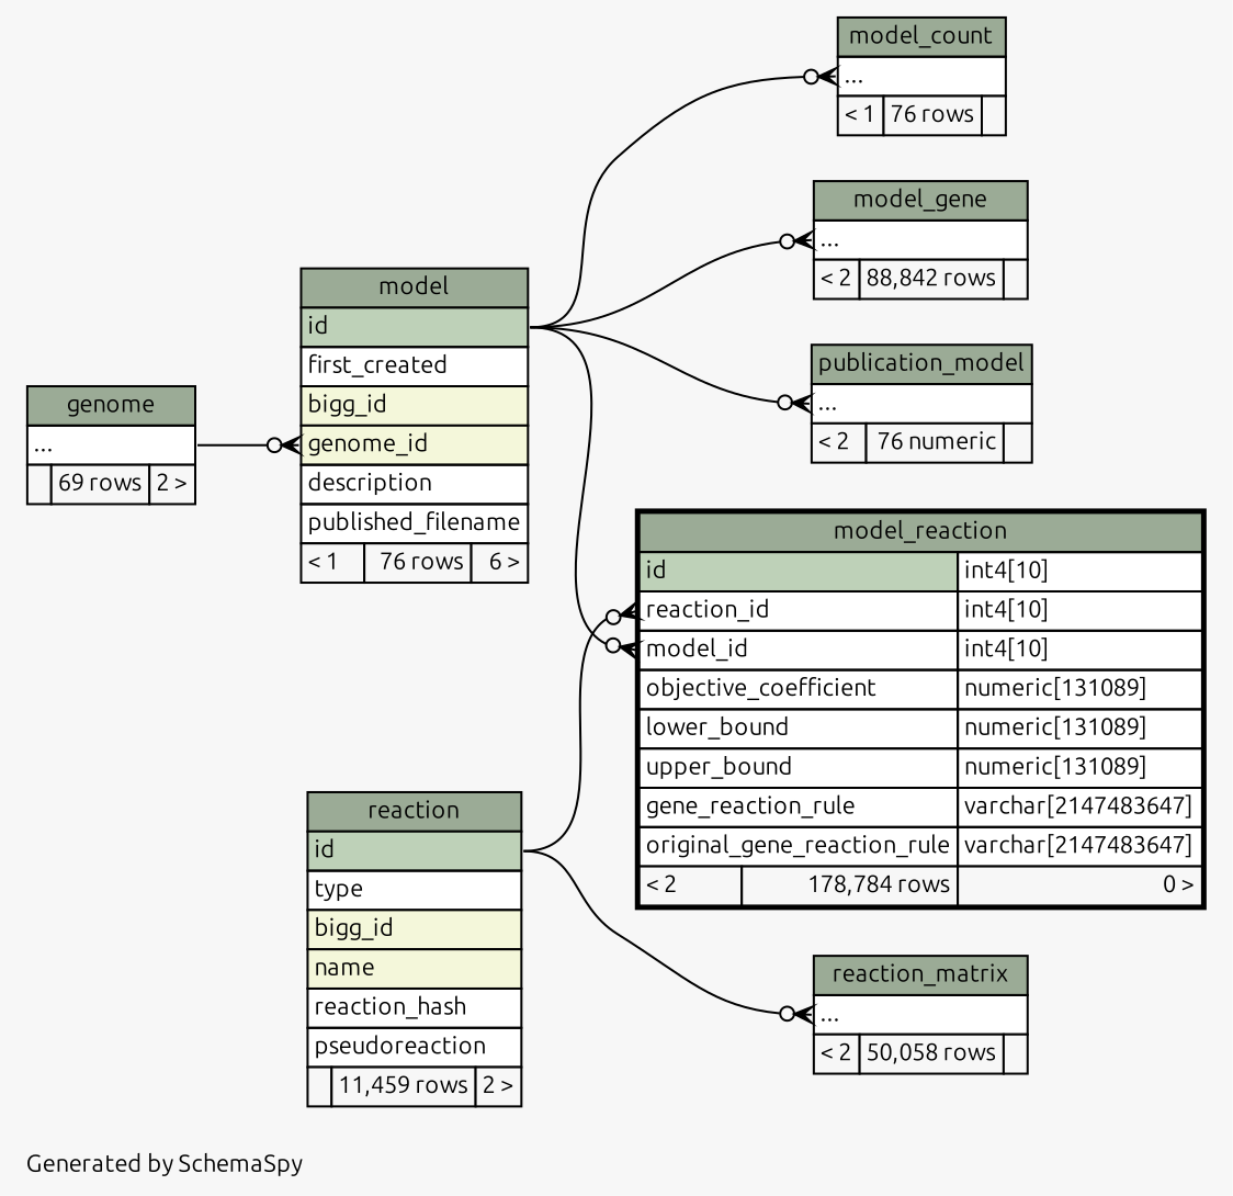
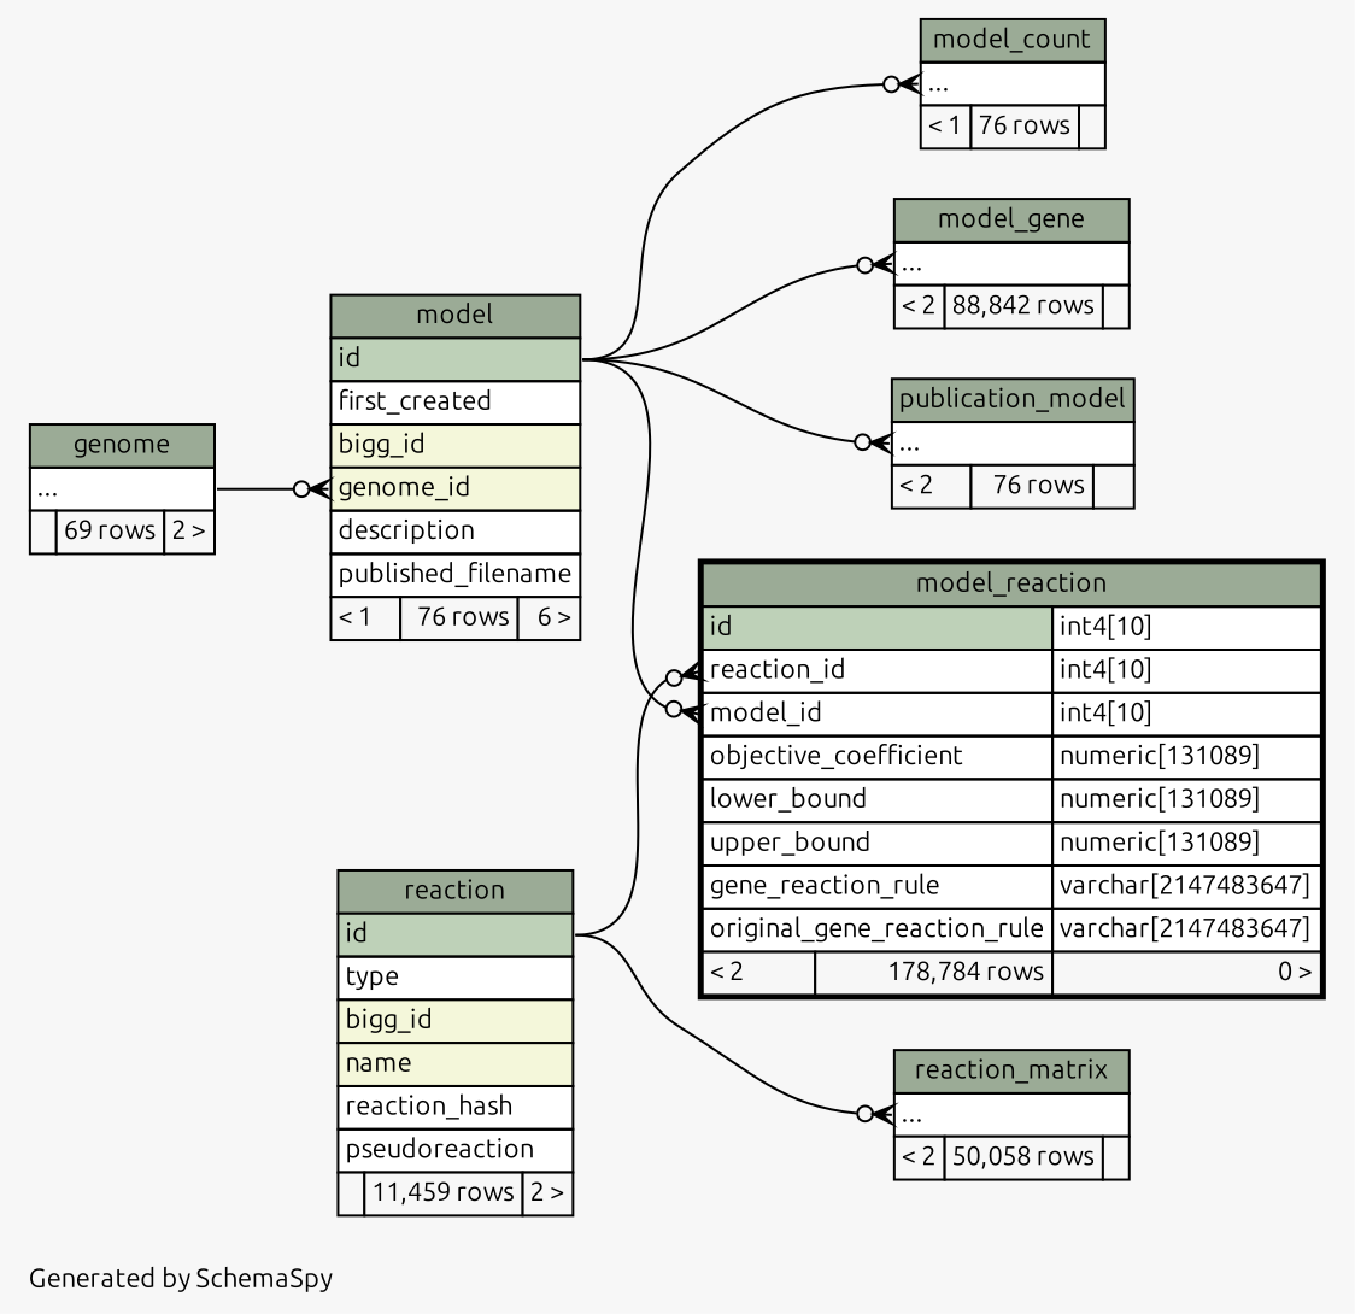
  digraph {
    bgcolor="#f7f7f7"
    fontname=Ubuntu
    fontsize=11
    label="\nGenerated by SchemaSpy"
    labeljust=l
    nodesep=0.18
    rankdir=RL
    ranksep=0.46
    node [fontname=Ubuntu fontsize=11 shape=plaintext]
    edge [arrowhead=none arrowsize=0.8 arrowtail=crowodot dir=back fontname=Ubuntu headport="id:e" tailport="elipses:w"]
    n1 [label=<     <TABLE BORDER="0" CELLBORDER="1" CELLSPACING="0" BGCOLOR="#ffffff">       <TR><TD COLSPAN="3" BGCOLOR="#9bab96" ALIGN="CENTER">model</TD></TR>       <TR><TD PORT="id" COLSPAN="3" BGCOLOR="#bed1b8" ALIGN="LEFT">id</TD></TR>       <TR><TD PORT="first_created" COLSPAN="3" ALIGN="LEFT">first_created</TD></TR>       <TR><TD PORT="bigg_id" COLSPAN="3" BGCOLOR="#f4f7da" ALIGN="LEFT">bigg_id</TD></TR>       <TR><TD PORT="genome_id" COLSPAN="3" BGCOLOR="#f4f7da" ALIGN="LEFT">genome_id</TD></TR>       <TR><TD PORT="description" COLSPAN="3" ALIGN="LEFT">description</TD></TR>       <TR><TD PORT="published_filename" COLSPAN="3" ALIGN="LEFT">published_filename</TD></TR>       <TR><TD ALIGN="LEFT" BGCOLOR="#f7f7f7">&lt; 1</TD><TD ALIGN="RIGHT" BGCOLOR="#f7f7f7">76 rows</TD><TD ALIGN="RIGHT" BGCOLOR="#f7f7f7">6 &gt;</TD></TR>     </TABLE>>]
    n2 [label=<     <TABLE BORDER="0" CELLBORDER="1" CELLSPACING="0" BGCOLOR="#ffffff">       <TR><TD COLSPAN="3" BGCOLOR="#9bab96" ALIGN="CENTER">genome</TD></TR>       <TR><TD PORT="elipses" COLSPAN="3" ALIGN="LEFT">...</TD></TR>       <TR><TD ALIGN="LEFT" BGCOLOR="#f7f7f7">  </TD><TD ALIGN="RIGHT" BGCOLOR="#f7f7f7">69 rows</TD><TD ALIGN="RIGHT" BGCOLOR="#f7f7f7">2 &gt;</TD></TR>     </TABLE>>]
    n3 [label=<     <TABLE BORDER="0" CELLBORDER="1" CELLSPACING="0" BGCOLOR="#ffffff">       <TR><TD COLSPAN="3" BGCOLOR="#9bab96" ALIGN="CENTER">model_count</TD></TR>       <TR><TD PORT="elipses" COLSPAN="3" ALIGN="LEFT">...</TD></TR>       <TR><TD ALIGN="LEFT" BGCOLOR="#f7f7f7">&lt; 1</TD><TD ALIGN="RIGHT" BGCOLOR="#f7f7f7">76 rows</TD><TD ALIGN="RIGHT" BGCOLOR="#f7f7f7">  </TD></TR>     </TABLE>>]
    n4 [label=<     <TABLE BORDER="0" CELLBORDER="1" CELLSPACING="0" BGCOLOR="#ffffff">       <TR><TD COLSPAN="3" BGCOLOR="#9bab96" ALIGN="CENTER">model_gene</TD></TR>       <TR><TD PORT="elipses" COLSPAN="3" ALIGN="LEFT">...</TD></TR>       <TR><TD ALIGN="LEFT" BGCOLOR="#f7f7f7">&lt; 2</TD><TD ALIGN="RIGHT" BGCOLOR="#f7f7f7">88,842 rows</TD><TD ALIGN="RIGHT" BGCOLOR="#f7f7f7">  </TD></TR>     </TABLE>>]
    n5 [label=<     <TABLE BORDER="2" CELLBORDER="1" CELLSPACING="0" BGCOLOR="#ffffff">       <TR><TD COLSPAN="3" BGCOLOR="#9bab96" ALIGN="CENTER">model_reaction</TD></TR>       <TR><TD PORT="id" COLSPAN="2" BGCOLOR="#bed1b8" ALIGN="LEFT">id</TD><TD PORT="id.type" ALIGN="LEFT">int4[10]</TD></TR>       <TR><TD PORT="reaction_id" COLSPAN="2" ALIGN="LEFT">reaction_id</TD><TD PORT="reaction_id.type" ALIGN="LEFT">int4[10]</TD></TR>       <TR><TD PORT="model_id" COLSPAN="2" ALIGN="LEFT">model_id</TD><TD PORT="model_id.type" ALIGN="LEFT">int4[10]</TD></TR>       <TR><TD PORT="objective_coefficient" COLSPAN="2" ALIGN="LEFT">objective_coefficient</TD><TD PORT="objective_coefficient.type" ALIGN="LEFT">numeric[131089]</TD></TR>       <TR><TD PORT="lower_bound" COLSPAN="2" ALIGN="LEFT">lower_bound</TD><TD PORT="lower_bound.type" ALIGN="LEFT">numeric[131089]</TD></TR>       <TR><TD PORT="upper_bound" COLSPAN="2" ALIGN="LEFT">upper_bound</TD><TD PORT="upper_bound.type" ALIGN="LEFT">numeric[131089]</TD></TR>       <TR><TD PORT="gene_reaction_rule" COLSPAN="2" ALIGN="LEFT">gene_reaction_rule</TD><TD PORT="gene_reaction_rule.type" ALIGN="LEFT">varchar[2147483647]</TD></TR>       <TR><TD PORT="original_gene_reaction_rule" COLSPAN="2" ALIGN="LEFT">original_gene_reaction_rule</TD><TD PORT="original_gene_reaction_rule.type" ALIGN="LEFT">varchar[2147483647]</TD></TR>       <TR><TD ALIGN="LEFT" BGCOLOR="#f7f7f7">&lt; 2</TD><TD ALIGN="RIGHT" BGCOLOR="#f7f7f7">178,784 rows</TD><TD ALIGN="RIGHT" BGCOLOR="#f7f7f7">0 &gt;</TD></TR>     </TABLE>>]
    n6 [label=<     <TABLE BORDER="0" CELLBORDER="1" CELLSPACING="0" BGCOLOR="#ffffff">       <TR><TD COLSPAN="3" BGCOLOR="#9bab96" ALIGN="CENTER">reaction</TD></TR>       <TR><TD PORT="id" COLSPAN="3" BGCOLOR="#bed1b8" ALIGN="LEFT">id</TD></TR>       <TR><TD PORT="type" COLSPAN="3" ALIGN="LEFT">type</TD></TR>       <TR><TD PORT="bigg_id" COLSPAN="3" BGCOLOR="#f4f7da" ALIGN="LEFT">bigg_id</TD></TR>       <TR><TD PORT="name" COLSPAN="3" BGCOLOR="#f4f7da" ALIGN="LEFT">name</TD></TR>       <TR><TD PORT="reaction_hash" COLSPAN="3" ALIGN="LEFT">reaction_hash</TD></TR>       <TR><TD PORT="pseudoreaction" COLSPAN="3" ALIGN="LEFT">pseudoreaction</TD></TR>       <TR><TD ALIGN="LEFT" BGCOLOR="#f7f7f7">  </TD><TD ALIGN="RIGHT" BGCOLOR="#f7f7f7">11,459 rows</TD><TD ALIGN="RIGHT" BGCOLOR="#f7f7f7">2 &gt;</TD></TR>     </TABLE>>]
-   n7 [label=<     <TABLE BORDER="0" CELLBORDER="1" CELLSPACING="0" BGCOLOR="#ffffff">       <TR><TD COLSPAN="3" BGCOLOR="#9bab96" ALIGN="CENTER">publication_model</TD></TR>       <TR><TD PORT="elipses" COLSPAN="3" ALIGN="LEFT">...</TD></TR>       <TR><TD ALIGN="LEFT" BGCOLOR="#f7f7f7">&lt; 2</TD><TD ALIGN="RIGHT" BGCOLOR="#f7f7f7">76 numeric</TD><TD ALIGN="RIGHT" BGCOLOR="#f7f7f7">  </TD></TR>     </TABLE>>]
+   n7 [label=<     <TABLE BORDER="0" CELLBORDER="1" CELLSPACING="0" BGCOLOR="#ffffff">       <TR><TD COLSPAN="3" BGCOLOR="#9bab96" ALIGN="CENTER">publication_model</TD></TR>       <TR><TD PORT="elipses" COLSPAN="3" ALIGN="LEFT">...</TD></TR>       <TR><TD ALIGN="LEFT" BGCOLOR="#f7f7f7">&lt; 2</TD><TD ALIGN="RIGHT" BGCOLOR="#f7f7f7">76 rows</TD><TD ALIGN="RIGHT" BGCOLOR="#f7f7f7">  </TD></TR>     </TABLE>>]
    n8 [label=<     <TABLE BORDER="0" CELLBORDER="1" CELLSPACING="0" BGCOLOR="#ffffff">       <TR><TD COLSPAN="3" BGCOLOR="#9bab96" ALIGN="CENTER">reaction_matrix</TD></TR>       <TR><TD PORT="elipses" COLSPAN="3" ALIGN="LEFT">...</TD></TR>       <TR><TD ALIGN="LEFT" BGCOLOR="#f7f7f7">&lt; 2</TD><TD ALIGN="RIGHT" BGCOLOR="#f7f7f7">50,058 rows</TD><TD ALIGN="RIGHT" BGCOLOR="#f7f7f7">  </TD></TR>     </TABLE>>]
    n1 -> n2 [headport="elipses:e" tailport="genome_id:w"]
    n3 -> n1
    n4 -> n1
    n5 -> n1 [tailport="model_id:w"]
    n5 -> n6 [tailport="reaction_id:w"]
    n7 -> n1
    n8 -> n6
  }
